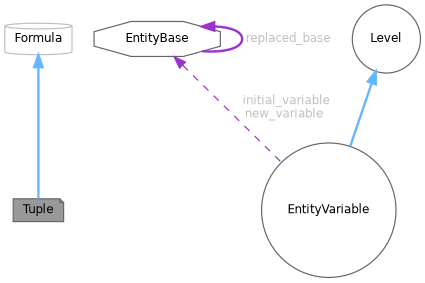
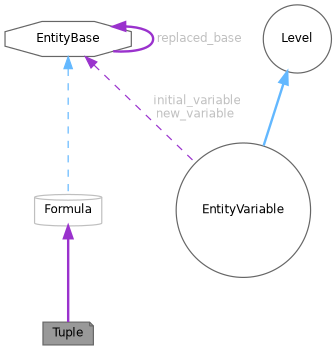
  digraph {
    node [color=gray40 fillcolor=white fontname=Helvetica fontsize=10 shape=circle style=filled]
    edge [color=steelblue1 dir=back fontname=Helvetica fontsize=10 labelfontname=Helvetica labelfontsize=10 style=bold]
    n1 [fillcolor=grey60 fontcolor=black height=0.2 label=Tuple shape=note width=0.4]
    n2 [color=grey75 height=0.2 label=Formula shape=cylinder width=0.4]
    n3 [height=0.2 label=EntityBase shape=octagon width=0.4]
    n4 [height=0.2 label=EntityVariable width=0.4]
    n5 [height=0.2 label=Level width=0.4]
-   n2 -> n1
+   n2 -> n1 [color=darkorchid3]
+   n3 -> n2 [style=dashed]
    n3 -> n3 [color=darkorchid3 fontcolor=grey label=" replaced_base"]
    n3 -> n4 [color=darkorchid3 fontcolor=grey label=" initial_variable\nnew_variable" style=dashed]
    n5 -> n4
  }
